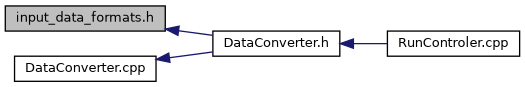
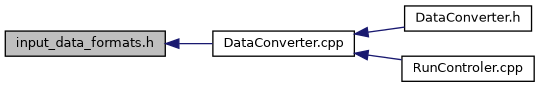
  digraph {
    rankdir=LR
    node [color=black fillcolor=white fontname=Helvetica fontsize=10 shape=record style=filled]
    edge [color=midnightblue dir=back fontname=Helvetica fontsize=10 labelfontname=Helvetica labelfontsize=10 style=solid]
    n1 [fillcolor=grey75 fontcolor=black height=0.2 label="input_data_formats.h" width=0.4]
    n2 [height=0.2 label="DataConverter.h" width=0.4]
    n3 [height=0.2 label="RunControler.cpp" width=0.4]
    n4 [height=0.2 label="DataConverter.cpp" width=0.4]
-   n1 -> n2
-   n2 -> n3
+   n1 -> n4
+   n4 -> n3
    n4 -> n2
  }
